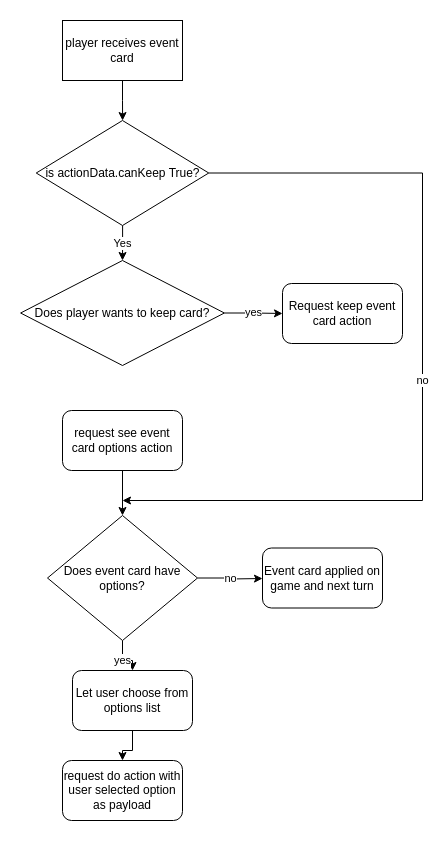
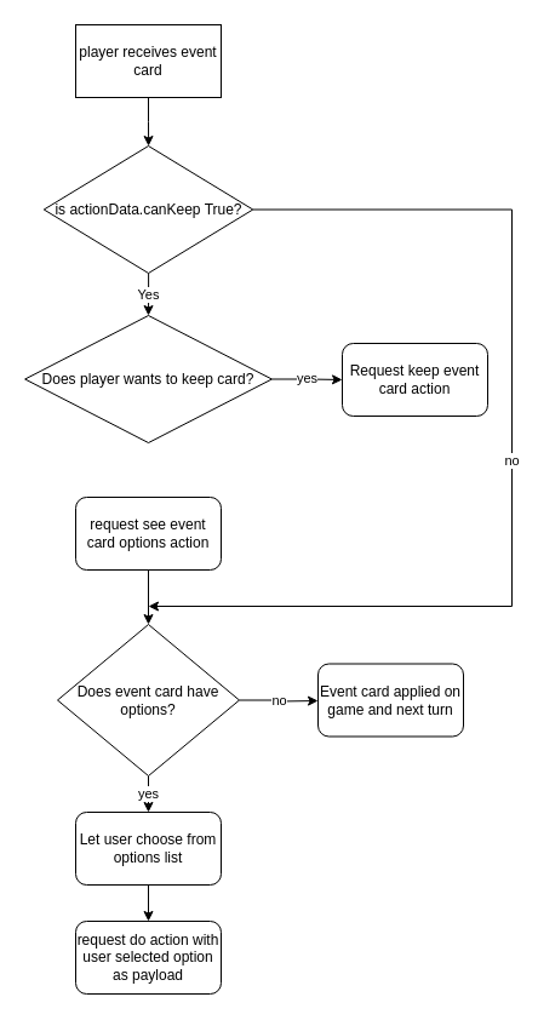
  <mxCell id="0" />
  <mxCell id="1" parent="0" />
  <mxCell id="2" value="" style="edgeStyle=orthogonalEdgeStyle;rounded=0;orthogonalLoop=1;jettySize=auto;html=1;" parent="1" source="3" target="6" edge="1"><mxGeometry relative="1" as="geometry" /></mxCell>
  <mxCell id="3" value="player receives event card" style="whiteSpace=wrap;html=1;rounded=0;" parent="1" vertex="1"><mxGeometry x="62" y="20" width="120" height="60" as="geometry" /></mxCell>
  <mxCell id="4" value="no" style="edgeStyle=orthogonalEdgeStyle;rounded=0;orthogonalLoop=1;jettySize=auto;html=1;" parent="1" source="6" edge="1"><mxGeometry relative="1" as="geometry"><mxPoint x="122" y="500" as="targetPoint" /><Array as="points"><mxPoint x="422" y="173" /><mxPoint x="422" y="500" /></Array></mxGeometry></mxCell>
  <mxCell id="5" value="Yes" style="edgeStyle=orthogonalEdgeStyle;rounded=0;orthogonalLoop=1;jettySize=auto;html=1;" parent="1" source="6" target="8" edge="1"><mxGeometry relative="1" as="geometry" /></mxCell>
  <mxCell id="6" value="is actionData.canKeep True?" style="rhombus;whiteSpace=wrap;html=1;" parent="1" vertex="1"><mxGeometry x="35.75" y="120" width="172.5" height="105" as="geometry" /></mxCell>
  <mxCell id="7" value="yes" style="edgeStyle=orthogonalEdgeStyle;rounded=0;orthogonalLoop=1;jettySize=auto;html=1;" parent="1" source="8" target="17" edge="1"><mxGeometry relative="1" as="geometry" /></mxCell>
  <mxCell id="8" value="Does player wants to keep card?" style="rhombus;whiteSpace=wrap;html=1;" parent="1" vertex="1"><mxGeometry x="20.13" y="260" width="203.75" height="105" as="geometry" /></mxCell>
  <mxCell id="9" value="" style="edgeStyle=orthogonalEdgeStyle;rounded=0;orthogonalLoop=1;jettySize=auto;html=1;" parent="1" source="10" target="13" edge="1"><mxGeometry relative="1" as="geometry" /></mxCell>
  <mxCell id="10" value="request see event card options action" style="rounded=1;whiteSpace=wrap;html=1;" parent="1" vertex="1"><mxGeometry x="62.01" y="410" width="120" height="60" as="geometry" /></mxCell>
  <mxCell id="11" value="no" style="edgeStyle=orthogonalEdgeStyle;rounded=0;orthogonalLoop=1;jettySize=auto;html=1;" parent="1" source="13" edge="1"><mxGeometry relative="1" as="geometry"><mxPoint x="262" y="578" as="targetPoint" /></mxGeometry></mxCell>
  <mxCell id="12" value="&lt;div&gt;yes&lt;/div&gt;" style="edgeStyle=orthogonalEdgeStyle;rounded=0;orthogonalLoop=1;jettySize=auto;html=1;" parent="1" source="13" target="15" edge="1"><mxGeometry relative="1" as="geometry" /></mxCell>
  <mxCell id="13" value="&lt;div&gt;Does event card have options?&lt;/div&gt;" style="rhombus;whiteSpace=wrap;html=1;" parent="1" vertex="1"><mxGeometry x="47" y="515" width="150" height="125" as="geometry" /></mxCell>
  <mxCell id="14" value="" style="edgeStyle=orthogonalEdgeStyle;rounded=0;orthogonalLoop=1;jettySize=auto;html=1;" parent="1" source="15" target="16" edge="1"><mxGeometry relative="1" as="geometry" /></mxCell>
- <mxCell id="15" value="Let user choose from options list" style="rounded=1;whiteSpace=wrap;html=1;" parent="1" vertex="1"><mxGeometry x="72" y="670" width="120" height="60" as="geometry" /></mxCell>
+ <mxCell id="15" value="Let user choose from options list" style="rounded=1;whiteSpace=wrap;html=1;" parent="1" vertex="1"><mxGeometry x="62" y="670" width="120" height="60" as="geometry" /></mxCell>
  <mxCell id="16" value="request do action with user selected option as payload" style="rounded=1;whiteSpace=wrap;html=1;" parent="1" vertex="1"><mxGeometry x="62" y="760" width="120" height="60" as="geometry" /></mxCell>
  <mxCell id="17" value="&lt;div&gt;Request keep event card action&lt;/div&gt;" style="rounded=1;whiteSpace=wrap;html=1;" parent="1" vertex="1"><mxGeometry x="282" y="283" width="120" height="60" as="geometry" /></mxCell>
  <mxCell id="18" value="Event card applied on game and next turn" style="rounded=1;whiteSpace=wrap;html=1;" vertex="1" parent="1"><mxGeometry x="262" y="547.5" width="120" height="60" as="geometry" /></mxCell>
